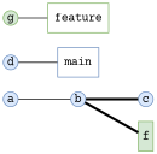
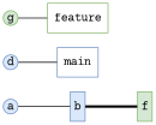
  digraph {
    bgcolor=white
    fontname="Courier Prime"
    rankdir=LR
    node [color="#6c8ebf" fillcolor="#dae8fc" fixedsize=true fontcolor=black fontname="Courier Prime" group=gbox1 shape=circle style=filled]
    edge [arrowhead=none color=black fontname="Courier Prime" weight=2]
    n1 [label=a width=0.25]
-   n2 [label=b width=0.25]
-   n3 [label=c width=0.25]
+   n2 [label=b shape=box width=0.25]
    n4 [color="#82b366" fillcolor="#d5e8d4" group=gbox2 label=f shape=box width=0.25]
    n5 [label=d width=0.25]
    n6 [fixedsize=false label=main shape=box width=0.25 style=""]
    n7 [color="#82b366" fillcolor="#d5e8d4" group=gbox2 label=g width=0.25]
    n8 [color="#82b366" fillcolor="#d5e8d4" fixedsize=false group=gbox2 label=feature shape=box width=0.25 style=""]
    n1 -> n2
-   n2 -> n3 [penwidth=3]
    n2 -> n4 [penwidth=3]
    n5 -> n6
    n7 -> n8
  }
